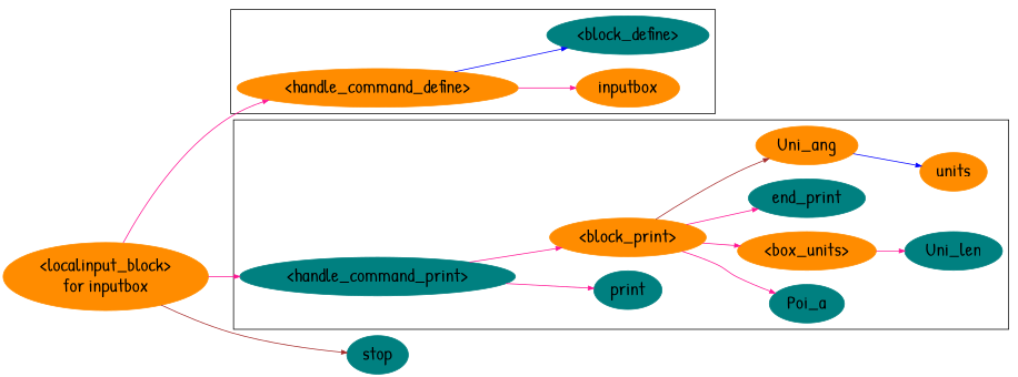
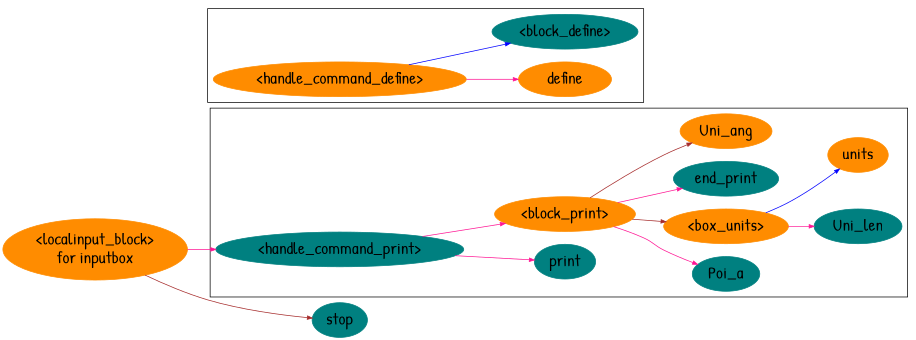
  digraph {
    fontname="Patrick Hand"
    rankdir=LR
    node [color=darkorange fontcolor=black fontname="Patrick Hand" fontsize=24 style=filled]
    edge [arrowsize=0.7 color=deeppink dir=down fontname="Patrick Hand" fontsize=12]
-   define [label=inputbox]
+   define
    "<handle_command_define>"
    "<block_define>" [color=teal]
    print [color=teal]
    "<handle_command_print>" [color=teal]
    "<block_print>"
    Poi_a [color=teal]
    "<box_units>"
    end_print [color=teal]
    units
    Uni_len [color=teal]
    Uni_ang
    "<localinput_block>\nfor inputbox"
    stop [color=teal]
    subgraph cluster_1 {
      define
      "<handle_command_define>"
      "<block_define>"
    }
    subgraph cluster_2 {
      print
      "<handle_command_print>"
      "<block_print>"
      Poi_a
      "<box_units>"
      end_print
      units
      Uni_len
      Uni_ang
    }
    "<handle_command_define>" -> define
    "<handle_command_define>" -> "<block_define>" [color=blue]
    "<handle_command_print>" -> print
    "<handle_command_print>" -> "<block_print>"
    "<block_print>" -> Poi_a
-   "<block_print>" -> "<box_units>"
+   "<block_print>" -> "<box_units>" [color=brown]
    "<block_print>" -> end_print
    "<block_print>" -> Uni_ang [color=brown]
-   Uni_ang -> units [color=blue]
+   "<box_units>" -> units [color=blue]
    "<box_units>" -> Uni_len
-   "<localinput_block>\nfor inputbox" -> "<handle_command_define>"
    "<localinput_block>\nfor inputbox" -> "<handle_command_print>"
    "<localinput_block>\nfor inputbox" -> stop [color=brown]
  }
